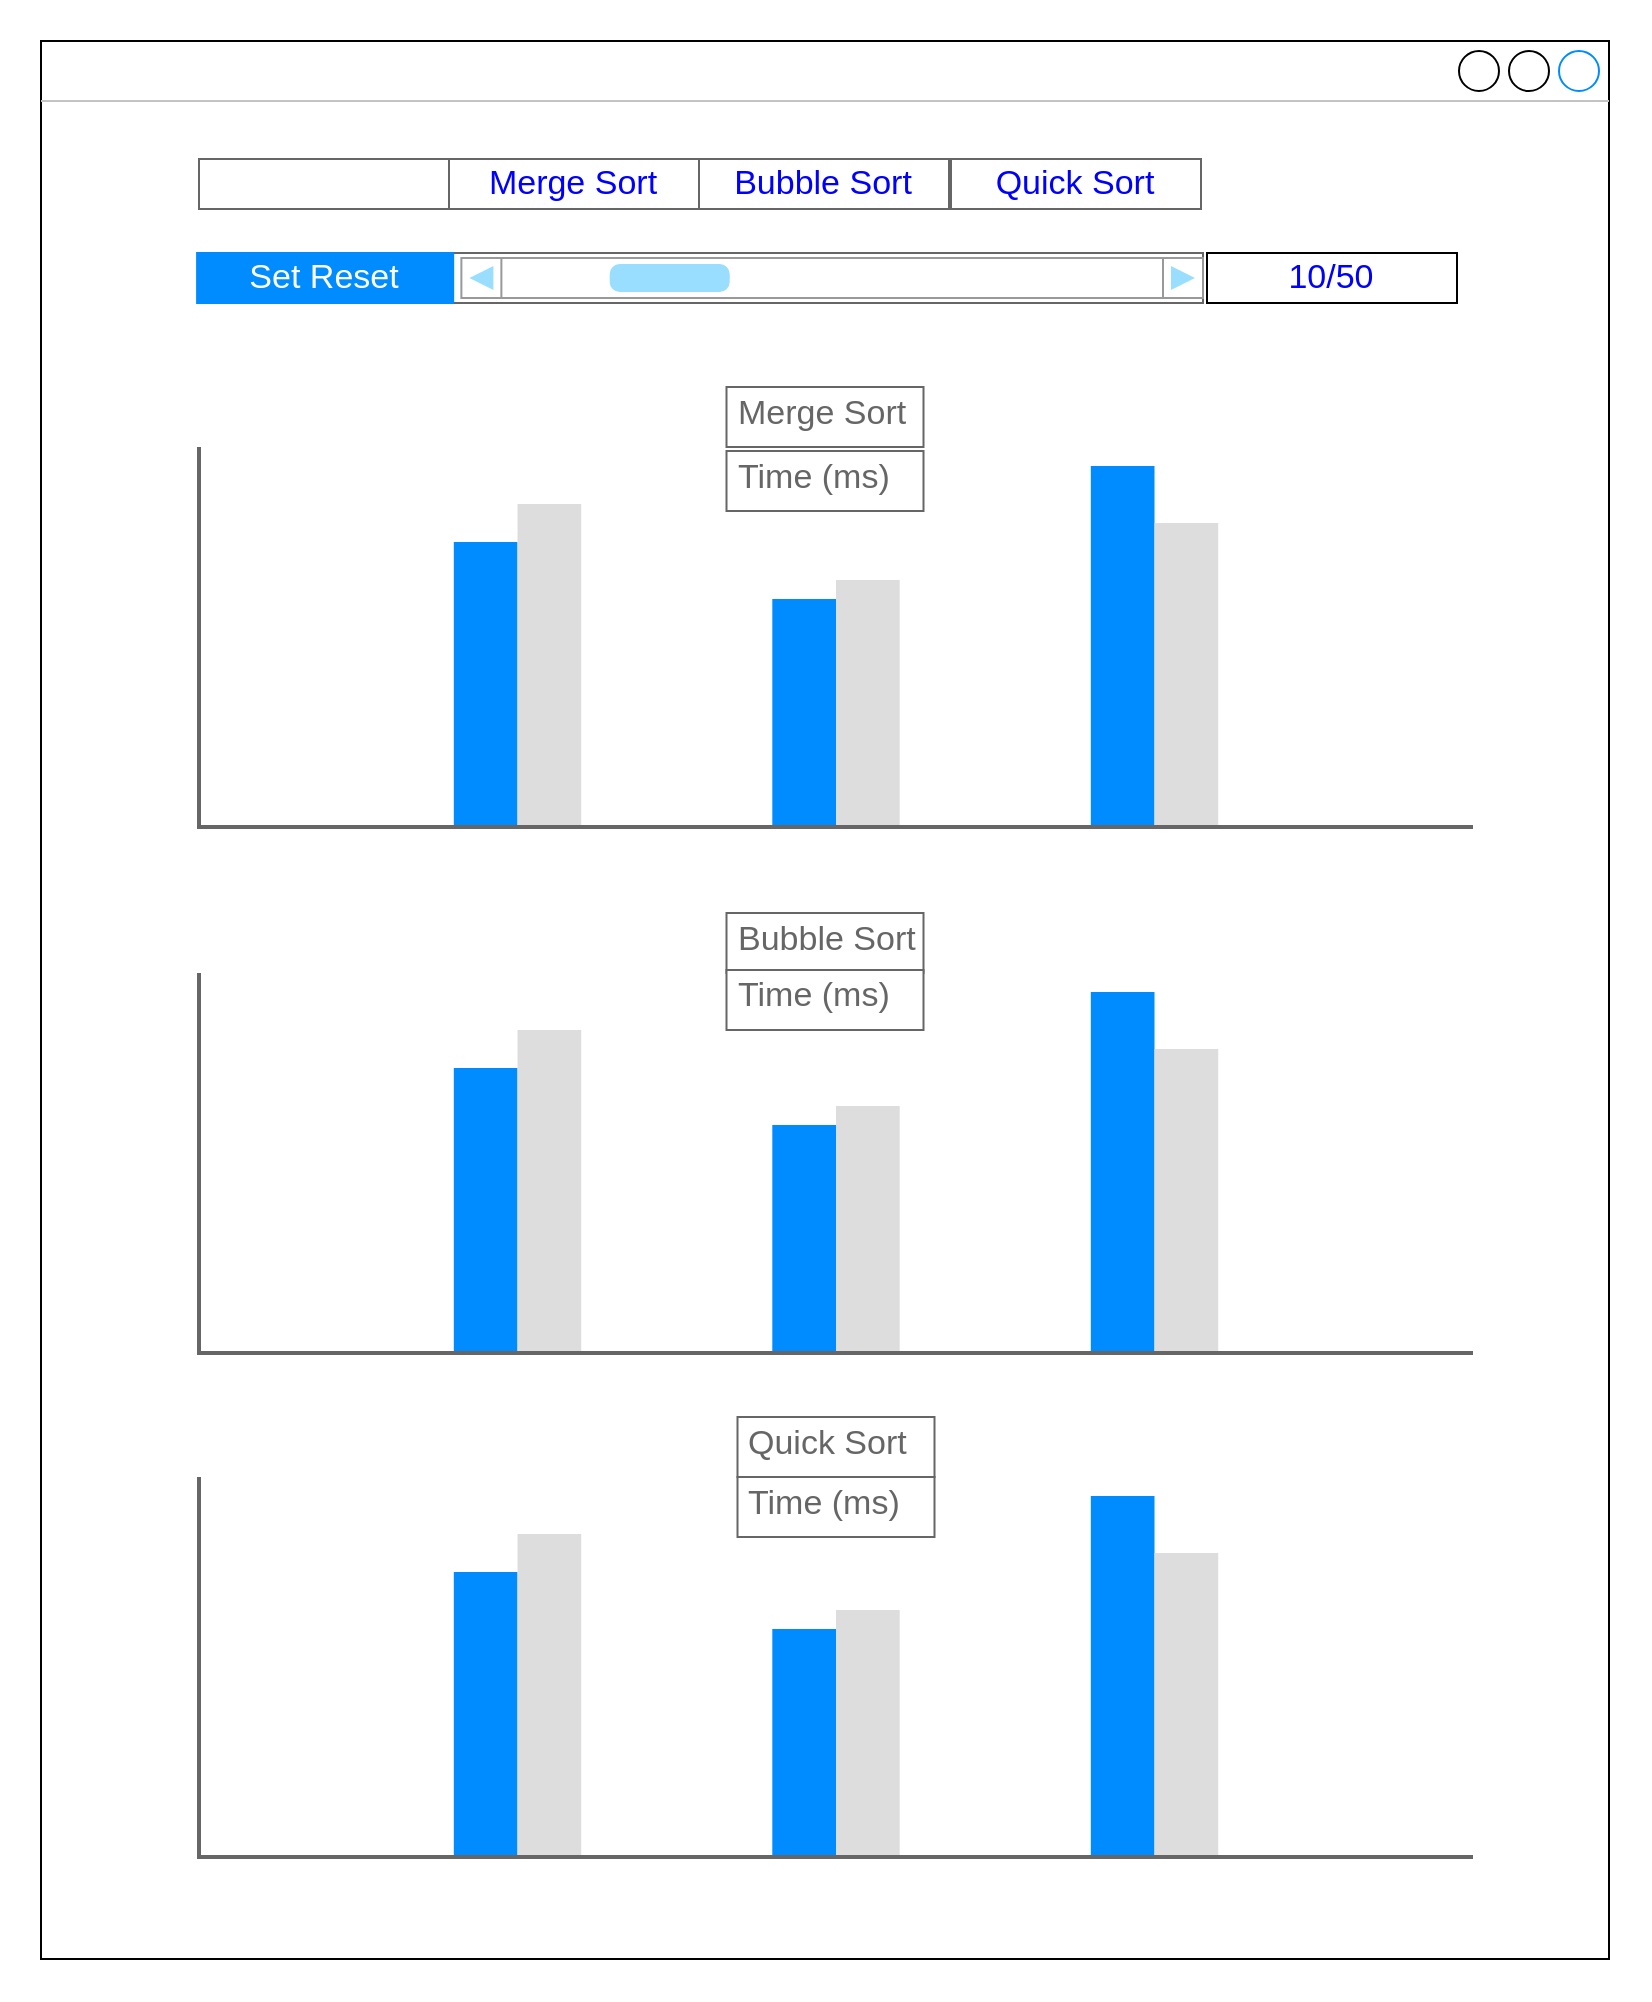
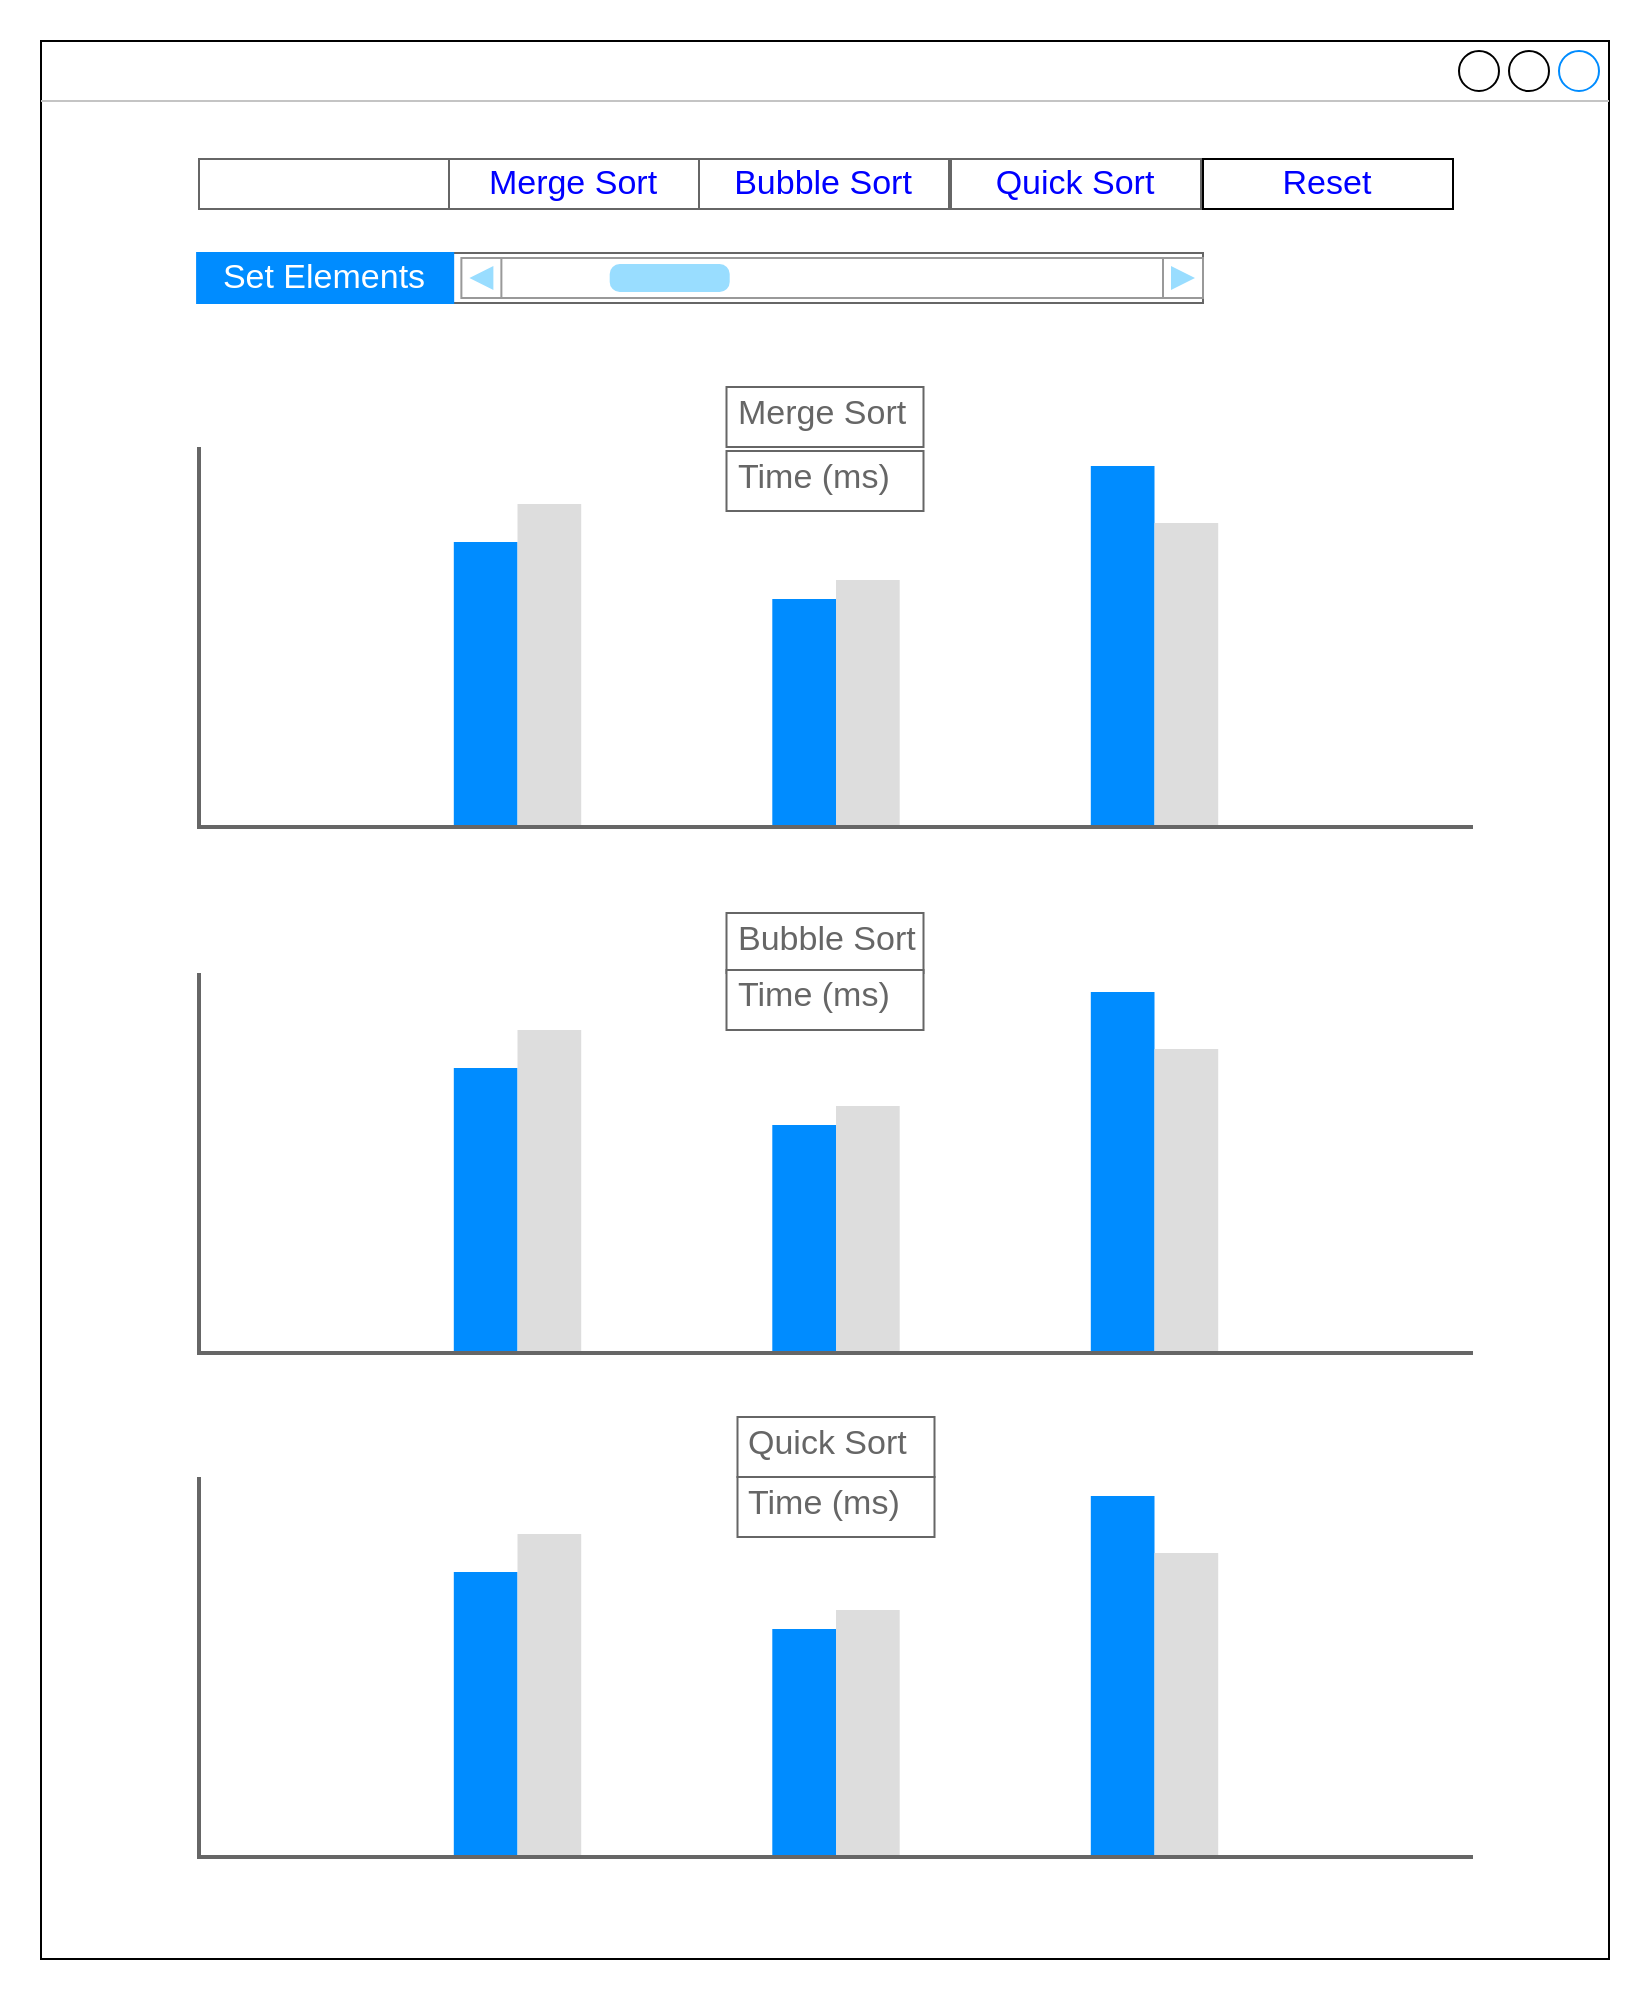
  <mxCell id="0" />
  <mxCell id="1" parent="0" />
  <mxCell id="2" value="&#10;&lt;span style=&quot;color: rgba(0, 0, 0, 0); font-family: monospace; font-size: 0px; font-style: normal; font-variant-ligatures: normal; font-variant-caps: normal; font-weight: 400; letter-spacing: normal; orphans: 2; text-align: start; text-indent: 0px; text-transform: none; widows: 2; word-spacing: 0px; -webkit-text-stroke-width: 0px; background-color: rgb(255, 255, 255); text-decoration-thickness: initial; text-decoration-style: initial; text-decoration-color: initial; float: none; display: inline !important;&quot;&gt;&amp;nbsp;&lt;/span&gt;&#10;&#10;" style="strokeWidth=1;shadow=0;dashed=0;align=center;html=1;shape=mxgraph.mockup.containers.window;align=left;verticalAlign=top;spacingLeft=8;strokeColor2=#008cff;strokeColor3=#c4c4c4;fontColor=#666666;mainText=;fontSize=17;labelBackgroundColor=none;whiteSpace=wrap;" vertex="1" parent="1"><mxGeometry x="20" y="20" width="784" height="959" as="geometry" /></mxCell>
  <mxCell id="3" value="&#10;&lt;span style=&quot;color: rgba(0, 0, 0, 0); font-family: monospace; font-size: 0px; font-style: normal; font-variant-ligatures: normal; font-variant-caps: normal; font-weight: 400; letter-spacing: normal; orphans: 2; text-align: start; text-indent: 0px; text-transform: none; widows: 2; word-spacing: 0px; -webkit-text-stroke-width: 0px; background-color: rgb(255, 255, 255); text-decoration-thickness: initial; text-decoration-style: initial; text-decoration-color: initial; float: none; display: inline !important;&quot;&gt;&amp;nbsp;&lt;/span&gt;&#10;&#10;" style="strokeWidth=1;shadow=0;dashed=0;align=center;html=1;shape=mxgraph.mockup.text.rrect;rSize=0;strokeColor=#666666;" vertex="1" parent="1"><mxGeometry x="99" y="79" width="500" height="25" as="geometry" /></mxCell>
  <mxCell id="4" value="Merge Sort" style="strokeColor=inherit;fillColor=inherit;gradientColor=inherit;strokeWidth=1;shadow=0;dashed=0;align=center;html=1;shape=mxgraph.mockup.text.rrect;rSize=0;fontSize=17;fontColor=#0000ff;whiteSpace=wrap;" vertex="1" parent="3"><mxGeometry x="125" width="125" height="25" as="geometry" /></mxCell>
  <mxCell id="5" value="Bubble Sort" style="strokeColor=inherit;fillColor=inherit;gradientColor=inherit;strokeWidth=1;shadow=0;dashed=0;align=center;html=1;shape=mxgraph.mockup.text.rrect;rSize=0;fontSize=17;fontColor=#0000ff;whiteSpace=wrap;" vertex="1" parent="3"><mxGeometry x="250" width="125" height="25" as="geometry" /></mxCell>
  <mxCell id="6" value="Quick Sort" style="strokeColor=inherit;fillColor=inherit;gradientColor=inherit;strokeWidth=1;shadow=0;dashed=0;align=center;html=1;shape=mxgraph.mockup.text.rrect;rSize=0;fontSize=17;fontColor=#0000ff;whiteSpace=wrap;" vertex="1" parent="3"><mxGeometry x="376" width="125" height="25" as="geometry" /></mxCell>
  <mxCell id="7" value="" style="strokeWidth=1;shadow=0;dashed=0;align=center;html=1;shape=mxgraph.mockup.text.rrect;rSize=0;strokeColor=#666666;" vertex="1" parent="1"><mxGeometry x="138" y="126" width="463" height="25" as="geometry" /></mxCell>
- <mxCell id="8" value="Set Reset" style="strokeWidth=1;shadow=0;dashed=0;align=center;html=1;shape=mxgraph.mockup.text.rrect;rSize=0;fontSize=17;fontColor=#ffffff;fillColor=#008cff;strokeColor=#008cff;whiteSpace=wrap;" vertex="1" parent="7"><mxGeometry x="-39.949" width="128.042" height="25" as="geometry" /></mxCell>
+ <mxCell id="8" value="Set Elements" style="strokeWidth=1;shadow=0;dashed=0;align=center;html=1;shape=mxgraph.mockup.text.rrect;rSize=0;fontSize=17;fontColor=#ffffff;fillColor=#008cff;strokeColor=#008cff;whiteSpace=wrap;" vertex="1" parent="7"><mxGeometry x="-39.949" width="128.042" height="25" as="geometry" /></mxCell>
  <mxCell id="9" value="" style="verticalLabelPosition=bottom;shadow=0;dashed=0;align=center;html=1;verticalAlign=top;strokeWidth=1;shape=mxgraph.mockup.navigation.scrollBar;strokeColor=#999999;barPos=20;fillColor2=#99ddff;strokeColor2=none;" vertex="1" parent="7"><mxGeometry x="92.19" y="2.5" width="370.81" height="20" as="geometry" /></mxCell>
- <mxCell id="11" value="10/50" style="strokeColor=inherit;fillColor=inherit;gradientColor=inherit;strokeWidth=1;shadow=0;dashed=0;align=center;html=1;shape=mxgraph.mockup.text.rrect;rSize=0;fontSize=17;fontColor=#0000ff;whiteSpace=wrap;" vertex="1" parent="1"><mxGeometry x="603" y="126" width="125" height="25" as="geometry" /></mxCell>
+ <mxCell id="10" value="Reset" style="strokeColor=inherit;fillColor=inherit;gradientColor=inherit;strokeWidth=1;shadow=0;dashed=0;align=center;html=1;shape=mxgraph.mockup.text.rrect;rSize=0;fontSize=17;fontColor=#0000ff;whiteSpace=wrap;" vertex="1" parent="1"><mxGeometry x="601" y="79" width="125" height="25" as="geometry" /></mxCell>
  <mxCell id="12" value="&#10;&lt;span style=&quot;color: rgba(0, 0, 0, 0); font-family: monospace; font-size: 0px; font-style: normal; font-variant-ligatures: normal; font-variant-caps: normal; font-weight: 400; letter-spacing: normal; orphans: 2; text-align: start; text-indent: 0px; text-transform: none; widows: 2; word-spacing: 0px; -webkit-text-stroke-width: 0px; background-color: rgb(255, 255, 255); text-decoration-thickness: initial; text-decoration-style: initial; text-decoration-color: initial; float: none; display: inline !important;&quot;&gt;&amp;nbsp;&lt;/span&gt;&#10;&#10;" style="verticalLabelPosition=bottom;shadow=0;dashed=0;align=center;html=1;verticalAlign=top;strokeWidth=1;shape=mxgraph.mockup.graphics.columnChart;strokeColor=none;strokeColor2=none;strokeColor3=#666666;fillColor2=#008cff;fillColor3=#dddddd;" vertex="1" parent="1"><mxGeometry x="99" y="223" width="637" height="190" as="geometry" /></mxCell>
  <mxCell id="13" value="&#10;&lt;span style=&quot;color: rgba(0, 0, 0, 0); font-family: monospace; font-size: 0px; font-style: normal; font-variant-ligatures: normal; font-variant-caps: normal; font-weight: 400; letter-spacing: normal; orphans: 2; text-align: start; text-indent: 0px; text-transform: none; widows: 2; word-spacing: 0px; -webkit-text-stroke-width: 0px; background-color: rgb(255, 255, 255); text-decoration-thickness: initial; text-decoration-style: initial; text-decoration-color: initial; float: none; display: inline !important;&quot;&gt;&amp;nbsp;&lt;/span&gt;&#10;&#10;" style="verticalLabelPosition=bottom;shadow=0;dashed=0;align=center;html=1;verticalAlign=top;strokeWidth=1;shape=mxgraph.mockup.graphics.columnChart;strokeColor=none;strokeColor2=none;strokeColor3=#666666;fillColor2=#008cff;fillColor3=#dddddd;" vertex="1" parent="1"><mxGeometry x="99" y="486" width="637" height="190" as="geometry" /></mxCell>
  <mxCell id="14" value="&#10;&lt;span style=&quot;color: rgba(0, 0, 0, 0); font-family: monospace; font-size: 0px; font-style: normal; font-variant-ligatures: normal; font-variant-caps: normal; font-weight: 400; letter-spacing: normal; orphans: 2; text-align: start; text-indent: 0px; text-transform: none; widows: 2; word-spacing: 0px; -webkit-text-stroke-width: 0px; background-color: rgb(255, 255, 255); text-decoration-thickness: initial; text-decoration-style: initial; text-decoration-color: initial; float: none; display: inline !important;&quot;&gt;&amp;nbsp;&lt;/span&gt;&#10;&#10;" style="verticalLabelPosition=bottom;shadow=0;dashed=0;align=center;html=1;verticalAlign=top;strokeWidth=1;shape=mxgraph.mockup.graphics.columnChart;strokeColor=none;strokeColor2=none;strokeColor3=#666666;fillColor2=#008cff;fillColor3=#dddddd;" vertex="1" parent="1"><mxGeometry x="99" y="738" width="637" height="190" as="geometry" /></mxCell>
  <mxCell id="15" value="Merge Sort" style="strokeWidth=1;shadow=0;dashed=0;align=center;html=1;shape=mxgraph.mockup.text.textBox;fontColor=#666666;align=left;fontSize=17;spacingLeft=4;spacingTop=-3;whiteSpace=wrap;strokeColor=#666666;mainText=" vertex="1" parent="1"><mxGeometry x="362.75" y="193" width="98.5" height="30" as="geometry" /></mxCell>
  <mxCell id="16" value="Bubble Sort" style="strokeWidth=1;shadow=0;dashed=0;align=center;html=1;shape=mxgraph.mockup.text.textBox;fontColor=#666666;align=left;fontSize=17;spacingLeft=4;spacingTop=-3;whiteSpace=wrap;strokeColor=#666666;mainText=" vertex="1" parent="1"><mxGeometry x="362.75" y="456" width="98.5" height="30" as="geometry" /></mxCell>
  <mxCell id="17" value="Quick Sort" style="strokeWidth=1;shadow=0;dashed=0;align=center;html=1;shape=mxgraph.mockup.text.textBox;fontColor=#666666;align=left;fontSize=17;spacingLeft=4;spacingTop=-3;whiteSpace=wrap;strokeColor=#666666;mainText=" vertex="1" parent="1"><mxGeometry x="368.25" y="708" width="98.5" height="30" as="geometry" /></mxCell>
  <mxCell id="18" value="Time (ms)" style="strokeWidth=1;shadow=0;dashed=0;align=center;html=1;shape=mxgraph.mockup.text.textBox;fontColor=#666666;align=left;fontSize=17;spacingLeft=4;spacingTop=-3;whiteSpace=wrap;strokeColor=#666666;mainText=" vertex="1" parent="1"><mxGeometry x="362.75" y="225" width="98.5" height="30" as="geometry" /></mxCell>
  <mxCell id="19" value="Time (ms)" style="strokeWidth=1;shadow=0;dashed=0;align=center;html=1;shape=mxgraph.mockup.text.textBox;fontColor=#666666;align=left;fontSize=17;spacingLeft=4;spacingTop=-3;whiteSpace=wrap;strokeColor=#666666;mainText=" vertex="1" parent="1"><mxGeometry x="362.75" y="484.5" width="98.5" height="30" as="geometry" /></mxCell>
  <mxCell id="20" value="Time (ms)" style="strokeWidth=1;shadow=0;dashed=0;align=center;html=1;shape=mxgraph.mockup.text.textBox;fontColor=#666666;align=left;fontSize=17;spacingLeft=4;spacingTop=-3;whiteSpace=wrap;strokeColor=#666666;mainText=" vertex="1" parent="1"><mxGeometry x="368.25" y="738" width="98.5" height="30" as="geometry" /></mxCell>
